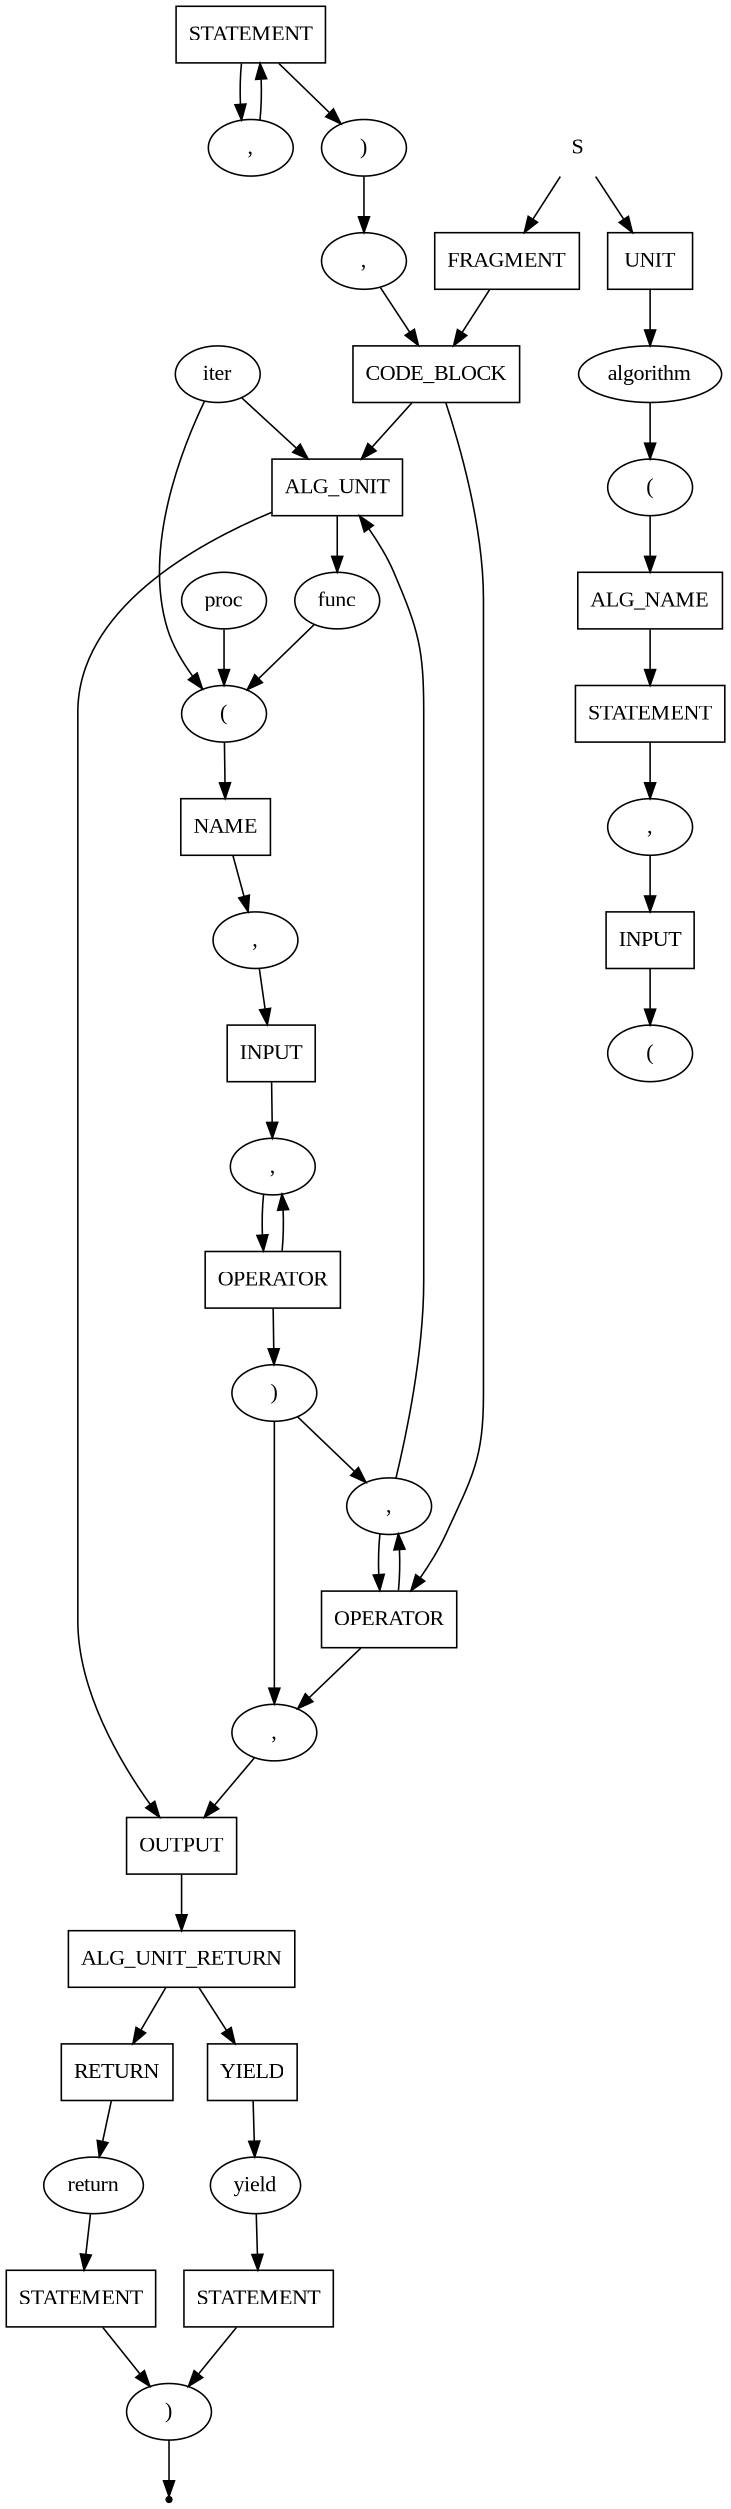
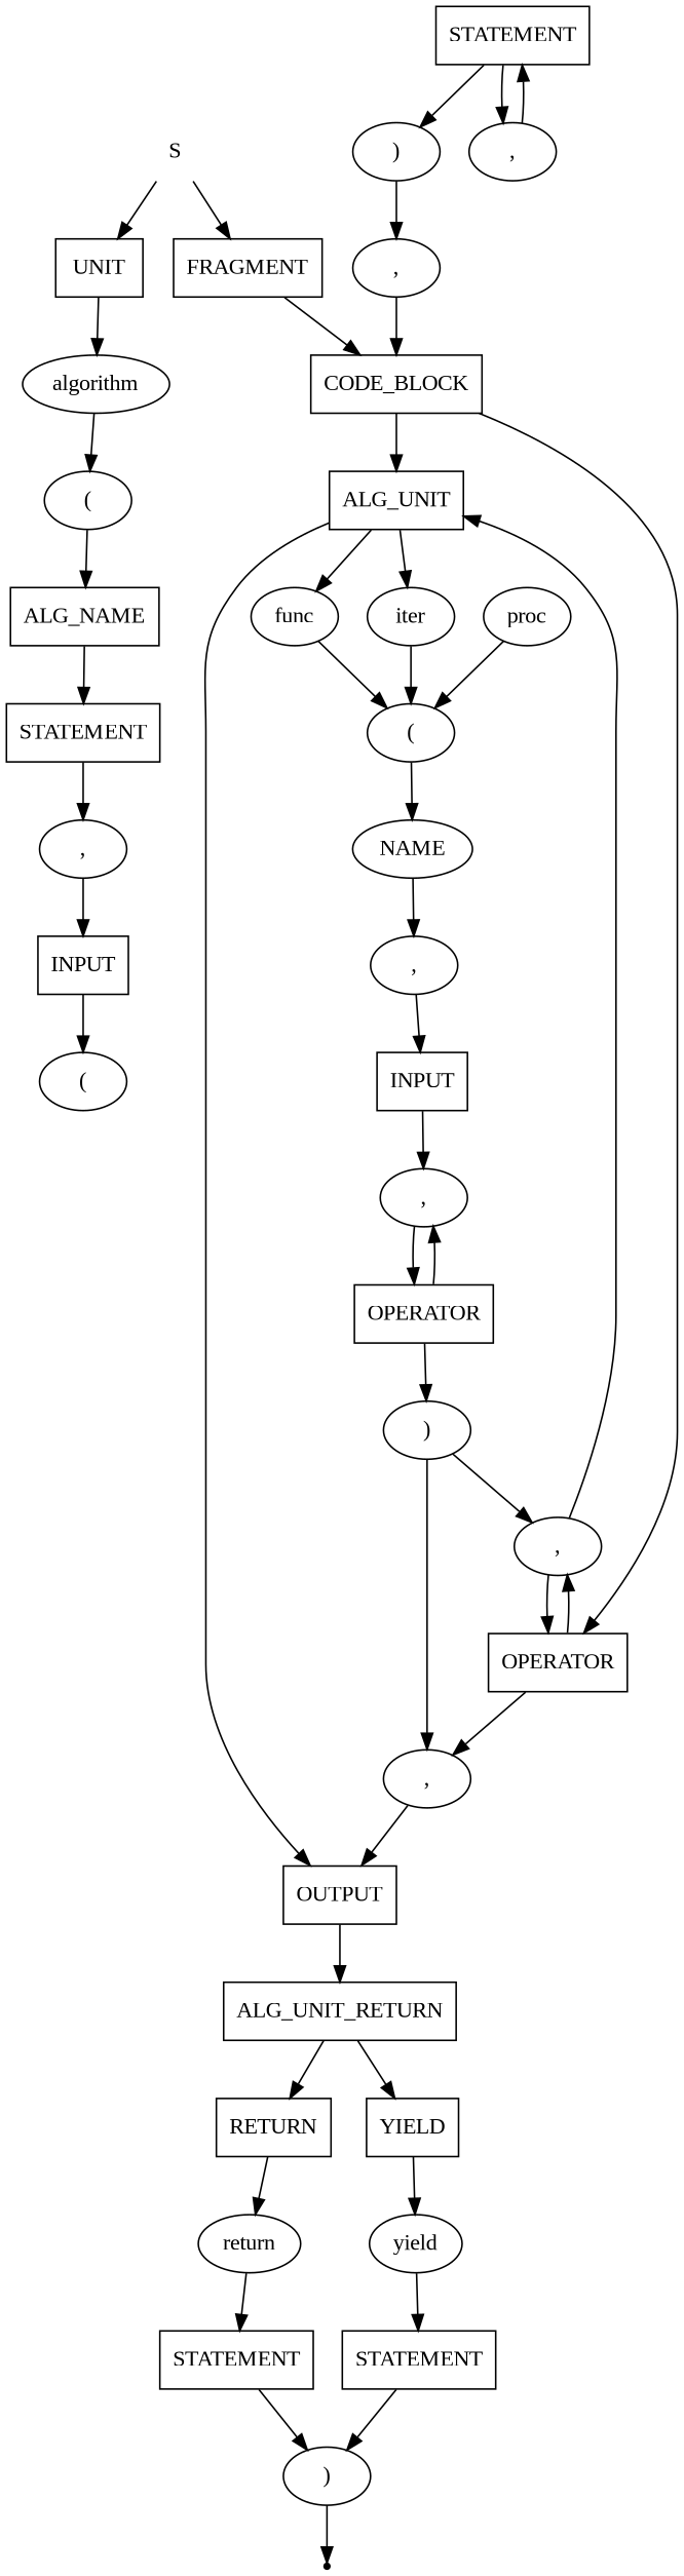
  digraph {
    fontname="Liberation Serif"
    node [fontname="Liberation Serif" shape=oval]
    edge [fontname="Liberation Serif"]
    n1 [label=S shape=plaintext]
    n2 [label=UNIT shape=box]
    n3 [label=FRAGMENT shape=box]
    n4 [label=algorithm]
    n5 [label=CODE_BLOCK shape=box]
    n6 [label="("]
    n7 [label=STATEMENT shape=box]
    n8 [label=","]
    n9 [label=INPUT shape=box]
    n10 [label=ALG_NAME shape=box]
    n11 [label=")"]
    end [shape=point]
    n13 [label="("]
    n14 [label=","]
    n15 [label=ALG_UNIT shape=box]
    n16 [label=OPERATOR shape=box]
    n17 [label=","]
    n18 [label=OUTPUT shape=box]
    n19 [label=ALG_UNIT_RETURN shape=box]
    n20 [label=func]
    n21 [label=iter]
    n22 [label=","]
    n23 [label=RETURN shape=box]
    n24 [label=YIELD shape=box]
    n25 [label=return]
    n26 [label=yield]
    n27 [label=STATEMENT shape=box]
    n28 [label=STATEMENT shape=box]
    n29 [label=")"]
    n30 [label=STATEMENT shape=box]
    n31 [label=","]
    n32 [label=proc]
    n33 [label="("]
-   n34 [label=NAME shape=box]
+   n34 [label=NAME shape=ellipse]
    n35 [label=","]
    n36 [label=")"]
    n37 [label=INPUT shape=box]
    n38 [label=","]
    n39 [label=OPERATOR shape=box]
    n1 -> n2
    n1 -> n3
    n2 -> n4
    n3 -> n5
    n4 -> n6
    n5 -> n15
    n5 -> n16
    n6 -> n10
    n7 -> n8
    n8 -> n9
    n9 -> n13
    n10 -> n7
    n11 -> end
    n14 -> n5
    n15 -> n18
    n15 -> n20
-   n21 -> n15
+   n15 -> n21
    n16 -> n17
    n16 -> n22
    n17 -> n18
    n18 -> n19
    n19 -> n23
    n19 -> n24
    n20 -> n33
    n21 -> n33
    n22 -> n15
    n22 -> n16
    n23 -> n25
    n24 -> n26
    n25 -> n27
    n26 -> n28
    n27 -> n11
    n28 -> n11
    n29 -> n14
    n30 -> n29
    n30 -> n31
    n31 -> n30
    n32 -> n33
    n33 -> n34
    n34 -> n35
    n35 -> n37
    n36 -> n17
    n36 -> n22
    n37 -> n38
    n38 -> n39
    n39 -> n36
    n39 -> n38
  }
